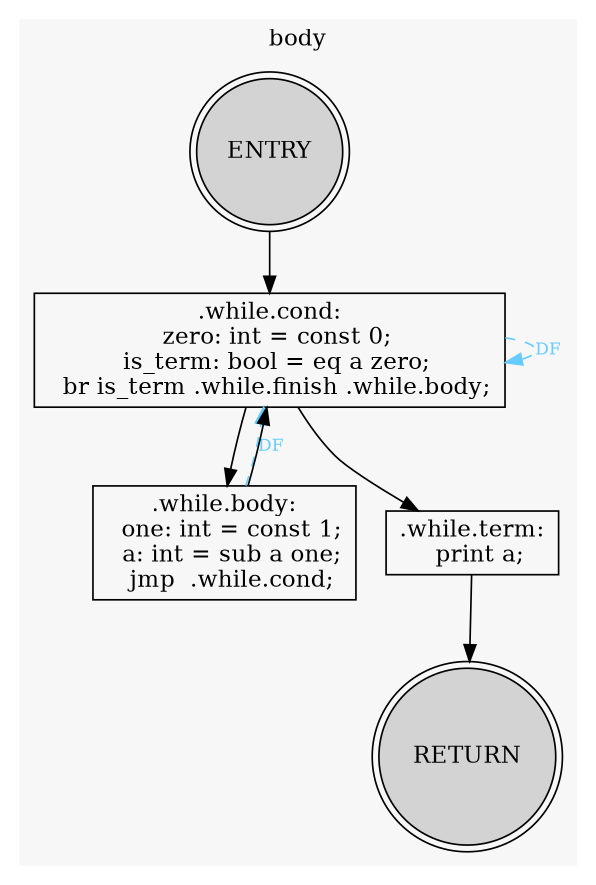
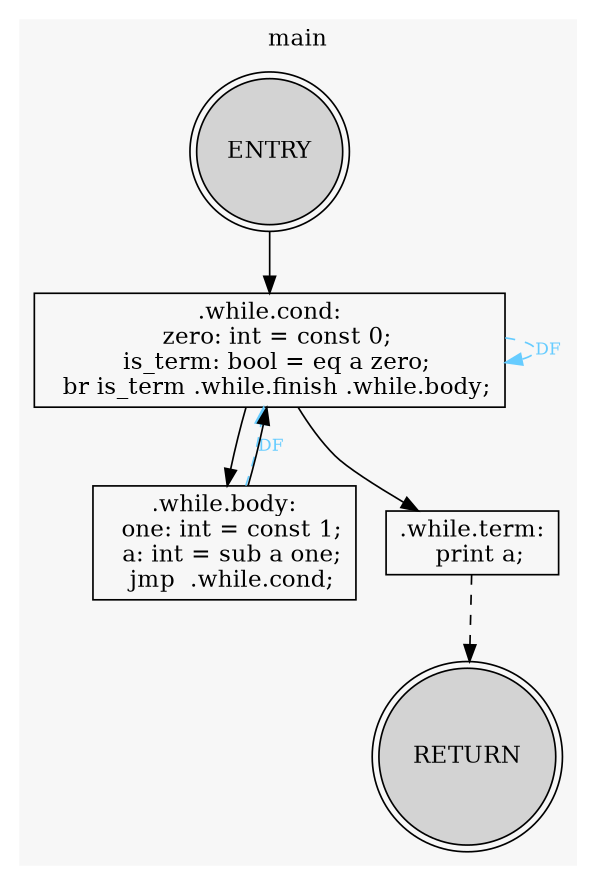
  digraph {
    node [shape=box]
    n1 [fillcolor=lightgray label=ENTRY shape=doublecircle style=filled]
    n2 [label=".while.cond:\n  zero: int = const 0;\n  is_term: bool = eq a zero;\n  br is_term .while.finish .while.body;"]
    n3 [label=".while.body:\n  one: int = const 1;\n  a: int = sub a one;\n  jmp  .while.cond;"]
    n4 [label=".while.term:\n  print a;"]
    n5 [fillcolor=lightgray label=RETURN shape=doublecircle style=filled]
    subgraph cluster_1 {
      color="#f7f7f7"
-     label=body
+     label=main
      rankdir=TB
      style=filled
      n1
      n2
      n3
      n4
      n5
    }
    n1 -> n2
    n2 -> n2 [color="#66ccff" constraint=false fontcolor="#66ccff" fontsize=10 label=DF style=dashed]
    n2 -> n3
    n2 -> n4
    n3 -> n2 [color="#66ccff" constraint=false fontcolor="#66ccff" fontsize=10 label=DF style=dashed]
    n3 -> n2
-   n4 -> n5
+   n4 -> n5 [style=dashed]
  }
